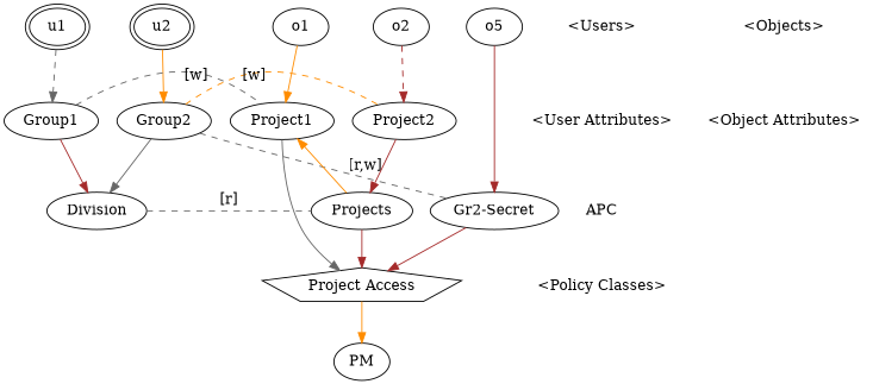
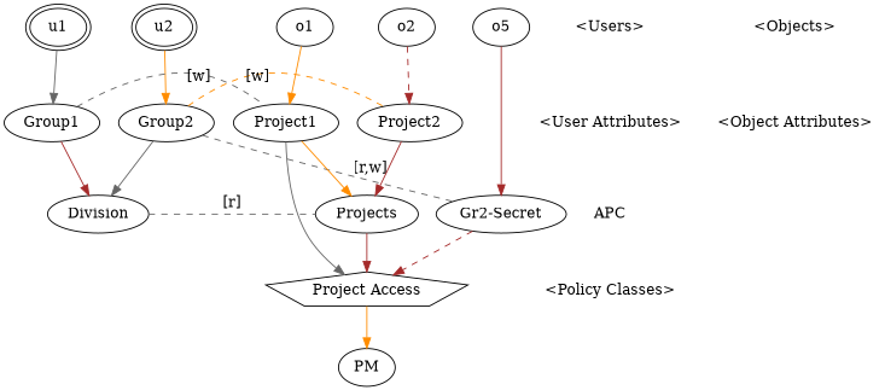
  strict digraph {
    node [shape=ellipse]
    u1 [peripheries=2]
    u2 [peripheries=2]
    o1
    o2
    n5 [label=o5]
    Group1
    Group2
    Project1
    Project2
    "Gr2-Secret"
    Division
    Projects
    "Project Access" [shape=polygon sides=5]
    PM
    APC [height=0 shape=none width=0]
    "<Policy Classes>" [shape=none]
    "<Users>" [shape=none]
    "<User Attributes>" [shape=none]
    "<Objects>" [shape=none]
    "<Object Attributes>" [shape=none]
    subgraph sub_1 {
      rank=same
      u1
      u2
      o1
      o2
      n5
    }
    subgraph sub_2 {
      rank=same
      Group1
      Group2
      Project1
      Project2
    }
    subgraph sub_3 {
      rank=same
      "Gr2-Secret"
      Division
      Projects
    }
    subgraph sub_4 {
      subgraph sub_5 {
        u1
        u2
      }
      subgraph sub_6 {
        Group1
        Group2
        Division
      }
    }
    subgraph sub_7 {
      subgraph sub_8 {
        o1
        o2
        n5
      }
      subgraph sub_9 {
        Project1
        Project2
        "Gr2-Secret"
        Projects
      }
    }
    subgraph sub_10 {
      "Project Access"
    }
    u1 -> u2 [style=invis]
-   u1 -> Group1 [color=gray40 style=dashed]
+   u1 -> Group1 [color=gray40]
    u2 -> Group2 [color=darkorange]
    o1 -> o2 [style=invis]
    o1 -> Project1 [color=darkorange]
    o2 -> n5 [style=invis]
    o2 -> Project2 [color=brown style=dashed]
    n5 -> "Gr2-Secret" [color=brown]
    Group1 -> Project1 [arrowhead=none color=gray40 constraint=false label="[w]" style=dashed]
    Group1 -> Division [color=brown]
    Group2 -> Project2 [arrowhead=none color=darkorange constraint=false label="[w]" style=dashed]
    Group2 -> "Gr2-Secret" [arrowhead=none color=gray40 constraint=false label="[r,w]" style=dashed]
    Group2 -> Division [color=gray40]
-   Projects -> Project1 [color=darkorange]
+   Project1 -> Projects [color=darkorange]
    Project1 -> "Project Access" [color=gray40]
    Project2 -> Projects [color=brown]
-   "Gr2-Secret" -> "Project Access" [color=brown]
+   "Gr2-Secret" -> "Project Access" [color=brown style=dashed]
    Division -> Projects [arrowhead=none color=gray40 constraint=false label="[r]" style=dashed]
    Projects -> "Project Access" [color=brown]
    "Project Access" -> PM [color=darkorange]
    APC -> "<Policy Classes>" [arrowhead=none style=invis]
    "<Users>" -> "<User Attributes>" [arrowhead=none style=invis]
    "<User Attributes>" -> APC [arrowhead=none style=invis]
    "<Objects>" -> "<Object Attributes>" [arrowhead=none style=invis]
  }
